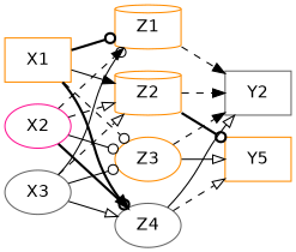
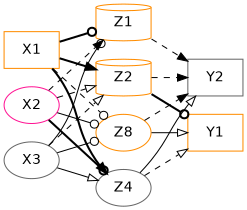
  digraph {
    fontsize=10
    rankdir=LR
    node [color=darkorange fontname=Helvetica group=in shape=ellipse]
    edge [arrowhead=odot style=dashed]
    X1 [shape=box]
    X2 [color=deeppink]
    X3 [color=gray40]
    Z1 [group=left shape=cylinder]
    Z2 [group=hid shape=cylinder]
-   Z3 [group=hid]
+   Z3 [group=hid label=Z8]
    Z4 [color=gray40 group=right]
-   Y1 [group=out shape=box label=Y5]
+   Y1 [group=out shape=box]
    Y2 [color=gray40 group=out shape=box]
    subgraph sub_1 {
      rank=same
      X1
      X2
      X3
    }
    subgraph sub_2 {
      rank=same
      Z1
      Z2
      Z3
      Z4
    }
    subgraph sub_3 {
      rank=same
      Y1
      Y2
    }
    X1 -> Z1 [style=bold]
-   X1 -> Z2 [arrowhead=normal style=solid]
+   X1 -> Z2 [arrowhead=normal style=bold]
    X1 -> Z3
    X1 -> Z4 [arrowhead=normal style=bold]
    X2 -> Z1 [arrowhead=normal]
    X2 -> Z2 [arrowhead=onormal]
    X2 -> Z3 [style=solid]
    X2 -> Z4 [style=bold]
    X3 -> Z1 [style=solid]
    X3 -> Z2 [arrowhead=onormal]
    X3 -> Z3 [style=solid]
    X3 -> Z4 [arrowhead=onormal style=solid]
    Z1 -> Z2 [style=invis arrowhead=""]
    Z1 -> Y2 [arrowhead=normal]
    Z2 -> Z3 [style=invis arrowhead=""]
    Z2 -> Y1 [style=bold]
    Z2 -> Y2 [arrowhead=normal]
    Z3 -> Z4 [style=invis arrowhead=""]
    Z3 -> Y1 [arrowhead=onormal style=solid]
    Z3 -> Y2 [arrowhead=normal]
    Z4 -> Y1 [arrowhead=onormal]
    Z4 -> Y2 [arrowhead=onormal style=solid]
  }
